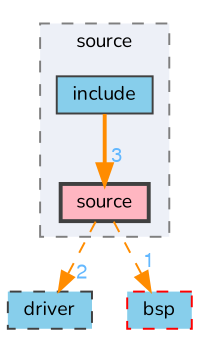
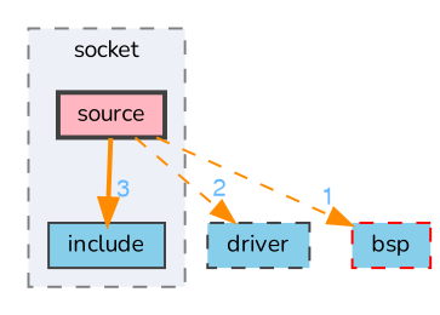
  digraph {
    compound=true
    fontname=Nunito
    node [color=grey25 fillcolor=skyblue fontname=Nunito fontsize=10 shape=box style="filled,dashed"]
    edge [color=darkorange fontcolor=steelblue1 fontname=Nunito fontsize=10 labeldistance=1.5 labelfontname=FreeSans labelfontsize=10 style=dashed]
    n1 [height=0.2 label=include style=filled width=0.4]
    n2 [fillcolor=lightpink height=0.2 label=source style="filled,bold" width=0.4]
    n3 [height=0.2 label=driver width=0.4]
    n4 [color=red height=0.2 label=bsp width=0.4]
    subgraph cluster_1 {
      bgcolor="#edf0f7"
      fontsize=10
-     label=source
+     label=socket
      pencolor=grey50
      style="filled,dashed"
      n1
      n2
    }
-   n1 -> n2 [headlabel=3 style=bold]
+   n2 -> n1 [headlabel=3 style=bold]
    n2 -> n3 [headlabel=2]
    n2 -> n4 [headlabel=1]
  }
